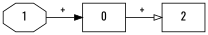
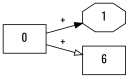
  digraph {
    fontname=Oswald
    rankdir=LR
    node [fontname=Oswald shape=box]
    edge [fontname=Oswald]
    1 [shape=octagon]
    0
-   2
-   1 -> 0 [arrowhead=normal label="+ "]
+   2 [label=6]
+   0 -> 1 [arrowhead=normal label="+ "]
    0 -> 2 [arrowhead=onormal label="+ "]
  }
